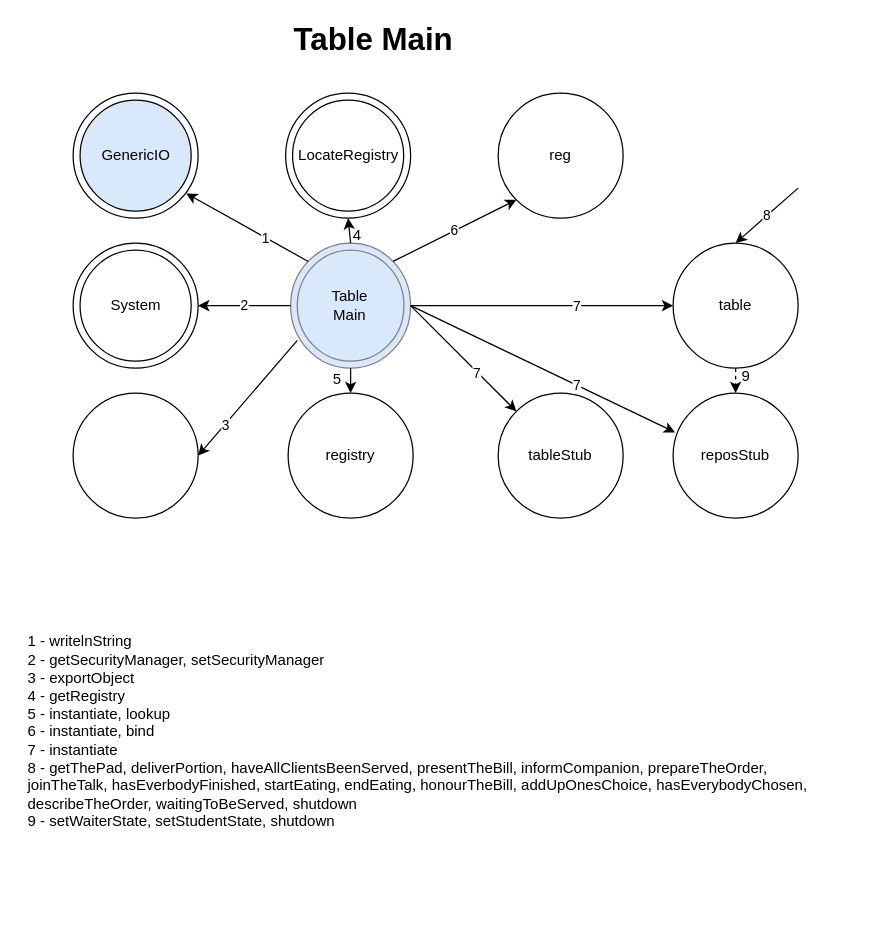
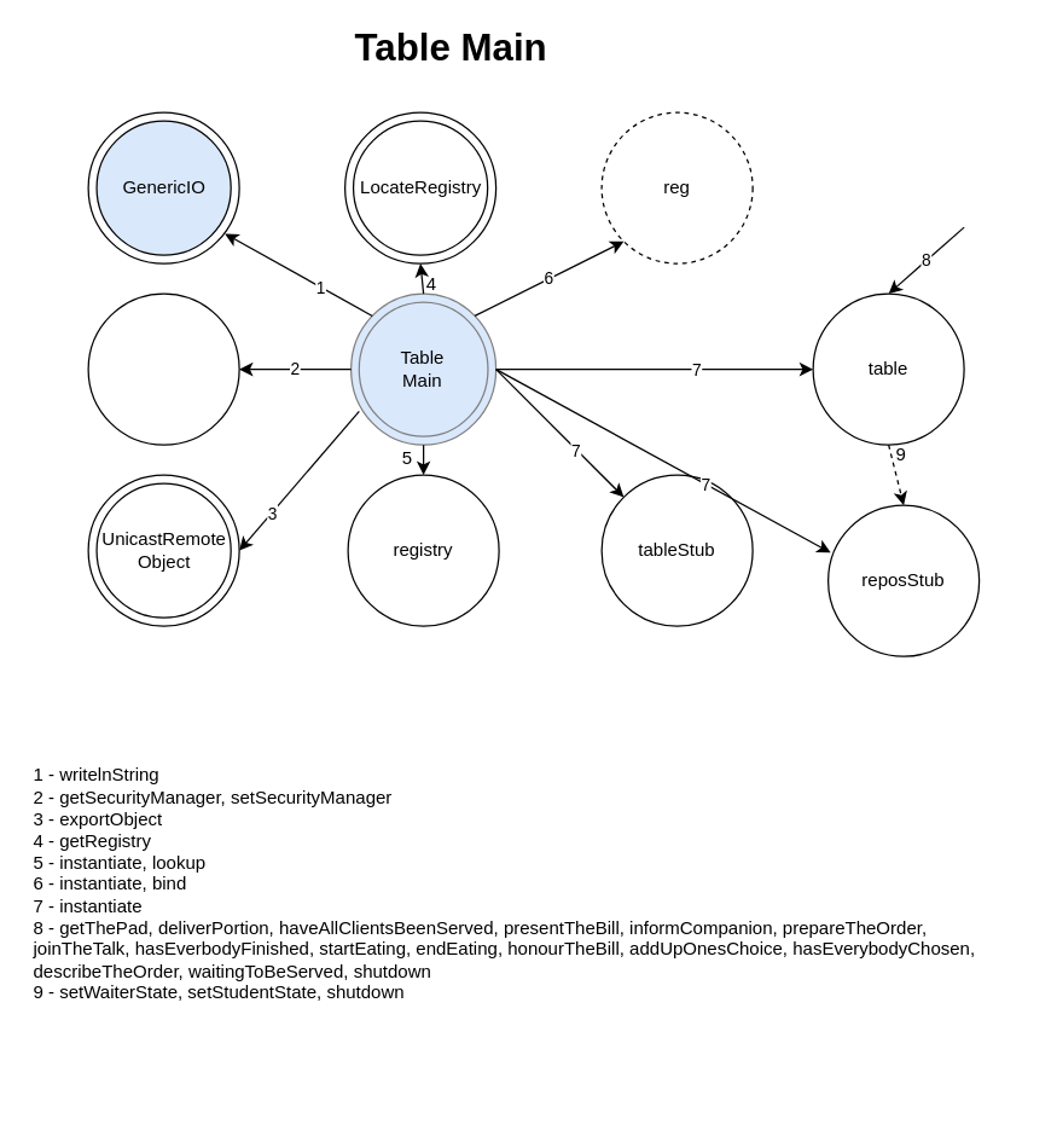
  <mxCell id="0" />
  <mxCell id="1" parent="0" />
  <mxCell id="2" value="&lt;div&gt;&lt;br&gt;&lt;/div&gt;&lt;div&gt;1 - writelnString&lt;br&gt;&lt;/div&gt;&lt;div&gt;2 - getSecurityManager, setSecurityManager&lt;/div&gt;&lt;div&gt;3 - exportObject&lt;br&gt;&lt;/div&gt;&lt;div&gt;4 - getRegistry&lt;br&gt;&lt;/div&gt;&lt;div&gt;5 - instantiate, lookup&lt;/div&gt;6 - instantiate, bind&lt;br&gt;7 - instantiate&lt;br&gt;&lt;div&gt;8 -&amp;nbsp;getThePad,&amp;nbsp;deliverPortion,&amp;nbsp;haveAllClientsBeenServed,&amp;nbsp;presentTheBill,&amp;nbsp;informCompanion,&amp;nbsp;prepareTheOrder,&amp;nbsp;&lt;/div&gt;&lt;div&gt;joinTheTalk,&amp;nbsp;hasEverbodyFinished,&amp;nbsp;startEating,&amp;nbsp;endEating,&amp;nbsp;honourTheBill,&amp;nbsp;addUpOnesChoice,&amp;nbsp;hasEverybodyChosen,&amp;nbsp;&lt;br&gt;&lt;/div&gt;&lt;div&gt;describeTheOrder,&amp;nbsp;waitingToBeServed,&amp;nbsp;shutdown&lt;br&gt;&lt;/div&gt;&lt;div&gt;9 - setWaiterState, setStudentState, shutdown&lt;/div&gt;&lt;div&gt;&lt;br&gt;&lt;/div&gt;" style="text;html=1;strokeColor=none;fillColor=none;align=left;verticalAlign=middle;whiteSpace=wrap;rounded=0;" vertex="1" parent="1"><mxGeometry x="20" y="440" width="658" height="290" as="geometry" /></mxCell>
  <mxCell id="3" value="" style="group" vertex="1" connectable="0" parent="1"><mxGeometry x="232" y="194" width="96" height="100" as="geometry" /></mxCell>
  <mxCell id="4" value="&lt;div&gt;Main&lt;/div&gt;&lt;div&gt;Program&lt;/div&gt;" style="ellipse;whiteSpace=wrap;html=1;fillColor=#dae8fc;strokeColor=#808080;" vertex="1" parent="3"><mxGeometry width="96" height="100" as="geometry" /></mxCell>
  <mxCell id="5" value="&lt;div&gt;Table&lt;/div&gt;&lt;div&gt;&lt;span style=&quot;background-color: initial;&quot;&gt;Main&lt;/span&gt;&lt;/div&gt;" style="ellipse;whiteSpace=wrap;html=1;fillColor=#dae8fc;strokeColor=#808080;" vertex="1" parent="3"><mxGeometry x="5.333" y="5.556" width="85.333" height="88.889" as="geometry" /></mxCell>
  <mxCell id="6" value="&lt;b&gt;&lt;font style=&quot;font-size: 25px;&quot;&gt;Table Main&lt;/font&gt;&lt;/b&gt;" style="text;html=1;align=center;verticalAlign=middle;resizable=0;points=[];autosize=1;strokeColor=none;fillColor=none;" vertex="1" parent="1"><mxGeometry x="228" y="20" width="140" height="20" as="geometry" /></mxCell>
  <mxCell id="7" value="" style="group" vertex="1" connectable="0" parent="1"><mxGeometry x="58" y="74" width="100" height="100" as="geometry" /></mxCell>
  <mxCell id="8" value="" style="ellipse;whiteSpace=wrap;html=1;aspect=fixed;" vertex="1" parent="7"><mxGeometry width="100" height="100" as="geometry" /></mxCell>
  <mxCell id="9" value="GenericIO" style="ellipse;whiteSpace=wrap;html=1;aspect=fixed;fillColor=#dae8fc;" vertex="1" parent="7"><mxGeometry x="5.556" y="5.556" width="88.889" height="88.889" as="geometry" /></mxCell>
  <mxCell id="10" value="" style="group" vertex="1" connectable="0" parent="1"><mxGeometry x="58" y="194" width="100" height="100" as="geometry" /></mxCell>
  <mxCell id="11" value="" style="ellipse;whiteSpace=wrap;html=1;aspect=fixed;" vertex="1" parent="10"><mxGeometry width="100" height="100" as="geometry" /></mxCell>
- <mxCell id="12" value="System" style="ellipse;whiteSpace=wrap;html=1;aspect=fixed;" vertex="1" parent="10"><mxGeometry x="5.556" y="5.556" width="88.889" height="88.889" as="geometry" /></mxCell>
  <mxCell id="13" value="" style="group" vertex="1" connectable="0" parent="1"><mxGeometry x="58" y="314" width="100" height="100" as="geometry" /></mxCell>
  <mxCell id="14" value="" style="ellipse;whiteSpace=wrap;html=1;aspect=fixed;" vertex="1" parent="13"><mxGeometry width="100" height="100" as="geometry" /></mxCell>
+ <mxCell id="15" value="UnicastRemote&lt;br&gt;Object" style="ellipse;whiteSpace=wrap;html=1;aspect=fixed;" vertex="1" parent="13"><mxGeometry x="5.556" y="5.556" width="88.889" height="88.889" as="geometry" /></mxCell>
  <mxCell id="16" value="" style="group" vertex="1" connectable="0" parent="1"><mxGeometry x="228" y="74" width="100" height="100" as="geometry" /></mxCell>
  <mxCell id="17" value="" style="ellipse;whiteSpace=wrap;html=1;aspect=fixed;" vertex="1" parent="16"><mxGeometry width="100" height="100" as="geometry" /></mxCell>
  <mxCell id="18" value="LocateRegistry" style="ellipse;whiteSpace=wrap;html=1;aspect=fixed;" vertex="1" parent="16"><mxGeometry x="5.556" y="5.556" width="88.889" height="88.889" as="geometry" /></mxCell>
- <mxCell id="19" value="reg" style="ellipse;whiteSpace=wrap;html=1;aspect=fixed;" vertex="1" parent="1"><mxGeometry x="398" y="74" width="100" height="100" as="geometry" /></mxCell>
+ <mxCell id="19" value="reg" style="ellipse;whiteSpace=wrap;html=1;aspect=fixed;dashed=1;" vertex="1" parent="1"><mxGeometry x="398" y="74" width="100" height="100" as="geometry" /></mxCell>
  <mxCell id="20" value="registry" style="ellipse;whiteSpace=wrap;html=1;aspect=fixed;" vertex="1" parent="1"><mxGeometry x="230" y="314" width="100" height="100" as="geometry" /></mxCell>
  <mxCell id="21" value="tableStub" style="ellipse;whiteSpace=wrap;html=1;aspect=fixed;" vertex="1" parent="1"><mxGeometry x="398" y="314" width="100" height="100" as="geometry" /></mxCell>
- <mxCell id="22" value="reposStub" style="ellipse;whiteSpace=wrap;html=1;aspect=fixed;" vertex="1" parent="1"><mxGeometry x="538" y="314" width="100" height="100" as="geometry" /></mxCell>
+ <mxCell id="22" value="reposStub" style="ellipse;whiteSpace=wrap;html=1;aspect=fixed;" vertex="1" parent="1"><mxGeometry x="548" y="334" width="100" height="100" as="geometry" /></mxCell>
  <mxCell id="23" value="table" style="ellipse;whiteSpace=wrap;html=1;aspect=fixed;" vertex="1" parent="1"><mxGeometry x="538" y="194" width="100" height="100" as="geometry" /></mxCell>
  <mxCell id="24" value="" style="endArrow=classic;html=1;rounded=0;exitX=0;exitY=0;exitDx=0;exitDy=0;entryX=0.955;entryY=0.84;entryDx=0;entryDy=0;entryPerimeter=0;" edge="1" parent="1" source="4" target="9"><mxGeometry width="50" height="50" relative="1" as="geometry"><mxPoint x="-42" y="360" as="sourcePoint" /><mxPoint x="8" y="310" as="targetPoint" /></mxGeometry></mxCell>
  <mxCell id="25" value="1" style="edgeLabel;html=1;align=center;verticalAlign=middle;resizable=0;points=[];" vertex="1" connectable="0" parent="24"><mxGeometry x="-0.286" relative="1" as="geometry"><mxPoint as="offset" /></mxGeometry></mxCell>
  <mxCell id="26" value="2" style="endArrow=classic;html=1;rounded=0;exitX=0;exitY=0.5;exitDx=0;exitDy=0;entryX=1;entryY=0.5;entryDx=0;entryDy=0;" edge="1" parent="1" source="4" target="11"><mxGeometry width="50" height="50" relative="1" as="geometry"><mxPoint x="-82" y="380" as="sourcePoint" /><mxPoint x="188" y="240" as="targetPoint" /></mxGeometry></mxCell>
  <mxCell id="27" value="" style="endArrow=classic;html=1;rounded=0;exitX=0.056;exitY=0.778;exitDx=0;exitDy=0;exitPerimeter=0;entryX=1;entryY=0.5;entryDx=0;entryDy=0;" edge="1" parent="1" source="4" target="14"><mxGeometry width="50" height="50" relative="1" as="geometry"><mxPoint y="410" as="sourcePoint" x="-112" /><mxPoint x="-62" y="360" as="targetPoint" /></mxGeometry></mxCell>
  <mxCell id="28" value="3" style="edgeLabel;html=1;align=center;verticalAlign=middle;resizable=0;points=[];" vertex="1" connectable="0" parent="27"><mxGeometry x="0.469" relative="1" as="geometry"><mxPoint as="offset" /></mxGeometry></mxCell>
  <mxCell id="29" value="" style="endArrow=classic;html=1;rounded=0;exitX=0.5;exitY=0;exitDx=0;exitDy=0;entryX=0.5;entryY=1;entryDx=0;entryDy=0;" edge="1" parent="1" source="4" target="17"><mxGeometry width="50" height="50" relative="1" as="geometry"><mxPoint x="-12" y="470" as="sourcePoint" /><mxPoint x="38" y="420" as="targetPoint" /></mxGeometry></mxCell>
  <mxCell id="30" value="4" style="text;html=1;align=center;verticalAlign=middle;resizable=0;points=[];autosize=1;strokeColor=none;fillColor=none;" vertex="1" parent="1"><mxGeometry x="275" y="178" width="20" height="20" as="geometry" /></mxCell>
  <mxCell id="31" value="" style="endArrow=classic;html=1;rounded=0;exitX=0.5;exitY=1;exitDx=0;exitDy=0;entryX=0.5;entryY=0;entryDx=0;entryDy=0;" edge="1" parent="1" source="4" target="20"><mxGeometry width="50" height="50" relative="1" as="geometry"><mxPoint x="158" y="500" as="sourcePoint" /><mxPoint x="208" y="450" as="targetPoint" /></mxGeometry></mxCell>
  <mxCell id="32" value="5" style="text;html=1;align=center;verticalAlign=middle;resizable=0;points=[];autosize=1;strokeColor=none;fillColor=none;" vertex="1" parent="1"><mxGeometry x="259" y="293" width="20" height="20" as="geometry" /></mxCell>
  <mxCell id="33" value="6" style="endArrow=classic;html=1;rounded=0;exitX=1;exitY=0;exitDx=0;exitDy=0;entryX=0;entryY=1;entryDx=0;entryDy=0;" edge="1" parent="1" source="4" target="19"><mxGeometry width="50" height="50" relative="1" as="geometry"><mxPoint x="368" y="300" as="sourcePoint" /><mxPoint x="418" y="250" as="targetPoint" /></mxGeometry></mxCell>
  <mxCell id="34" value="" style="endArrow=classic;html=1;rounded=0;exitX=1;exitY=0.5;exitDx=0;exitDy=0;entryX=0;entryY=0;entryDx=0;entryDy=0;" edge="1" parent="1" source="4" target="21"><mxGeometry width="50" height="50" relative="1" as="geometry"><mxPoint x="408" y="320" as="sourcePoint" /><mxPoint x="458" y="270" as="targetPoint" /></mxGeometry></mxCell>
  <mxCell id="35" value="7" style="edgeLabel;html=1;align=center;verticalAlign=middle;resizable=0;points=[];" vertex="1" connectable="0" parent="34"><mxGeometry x="0.262" relative="1" as="geometry"><mxPoint x="-1" as="offset" /></mxGeometry></mxCell>
  <mxCell id="36" value="" style="endArrow=classic;html=1;rounded=0;exitX=1;exitY=0.5;exitDx=0;exitDy=0;entryX=0.016;entryY=0.314;entryDx=0;entryDy=0;entryPerimeter=0;" edge="1" parent="1" source="4" target="22"><mxGeometry width="50" height="50" relative="1" as="geometry"><mxPoint x="338" y="254" as="sourcePoint" /><mxPoint x="422.645" y="338.645" as="targetPoint" /></mxGeometry></mxCell>
  <mxCell id="37" value="7" style="edgeLabel;html=1;align=center;verticalAlign=middle;resizable=0;points=[];" vertex="1" connectable="0" parent="36"><mxGeometry x="0.262" relative="1" as="geometry"><mxPoint x="-1" as="offset" /></mxGeometry></mxCell>
  <mxCell id="38" value="" style="endArrow=classic;html=1;rounded=0;exitX=1;exitY=0.5;exitDx=0;exitDy=0;entryX=0;entryY=0.5;entryDx=0;entryDy=0;" edge="1" parent="1" source="4" target="23"><mxGeometry width="50" height="50" relative="1" as="geometry"><mxPoint x="348" y="264" as="sourcePoint" /><mxPoint x="432.645" y="348.645" as="targetPoint" /></mxGeometry></mxCell>
  <mxCell id="39" value="7" style="edgeLabel;html=1;align=center;verticalAlign=middle;resizable=0;points=[];" vertex="1" connectable="0" parent="38"><mxGeometry x="0.262" relative="1" as="geometry"><mxPoint x="-1" as="offset" /></mxGeometry></mxCell>
  <mxCell id="40" value="8" style="endArrow=classic;html=1;rounded=0;entryX=0.5;entryY=0;entryDx=0;entryDy=0;" edge="1" parent="1" target="23"><mxGeometry width="50" height="50" relative="1" as="geometry"><mxPoint x="638" y="150" as="sourcePoint" /><mxPoint x="678" y="110" as="targetPoint" /></mxGeometry></mxCell>
  <mxCell id="41" value="" style="endArrow=classic;html=1;rounded=0;entryX=0.5;entryY=0;entryDx=0;entryDy=0;exitX=0.5;exitY=1;exitDx=0;exitDy=0;dashed=1;" edge="1" parent="1" source="23" target="22"><mxGeometry width="50" height="50" relative="1" as="geometry"><mxPoint x="658" y="440" as="sourcePoint" /><mxPoint x="708" y="390" as="targetPoint" /></mxGeometry></mxCell>
  <mxCell id="42" value="9" style="text;html=1;align=center;verticalAlign=middle;resizable=0;points=[];autosize=1;strokeColor=none;fillColor=none;" vertex="1" parent="1"><mxGeometry x="586" y="291" width="20" height="20" as="geometry" /></mxCell>
